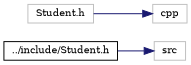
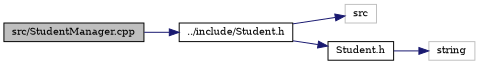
  digraph {
    fontname="DejaVu Serif"
    rankdir=LR
    node [color=black fillcolor=white fontname="DejaVu Serif" fontsize=10 shape=record style=filled]
    edge [color=midnightblue fontname="DejaVu Serif" fontsize=10 labelfontname=Helvetica labelfontsize=10 style=solid]
+   n1 [fillcolor=grey75 fontcolor=black height=0.2 label="src/StudentManager.cpp" width=0.4]
    n2 [height=0.2 label="../include/Student.h" width=0.4]
    n3 [color=grey75 height=0.2 label=src width=0.4]
-   n4 [color=grey75 height=0.2 label="Student.h" width=0.4]
-   n5 [color=grey75 height=0.2 label=cpp width=0.4]
+   n4 [height=0.2 label="Student.h" width=0.4]
+   n5 [color=grey75 height=0.2 label=string width=0.4]
+   n1 -> n2
    n2 -> n3
+   n2 -> n4
    n4 -> n5
  }
